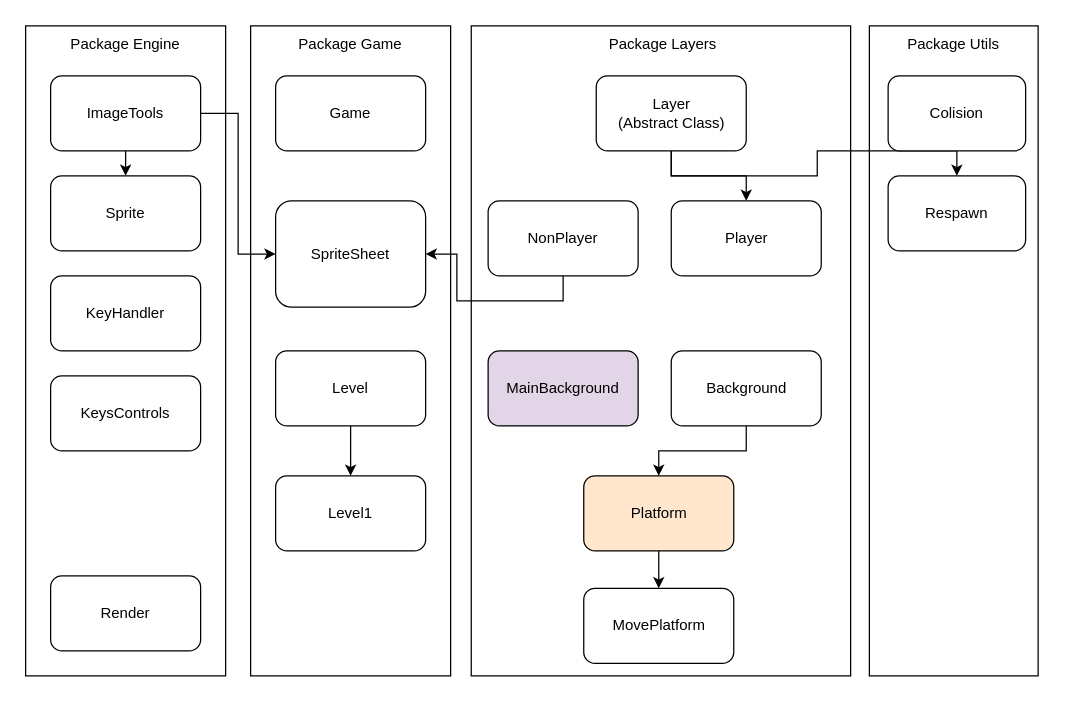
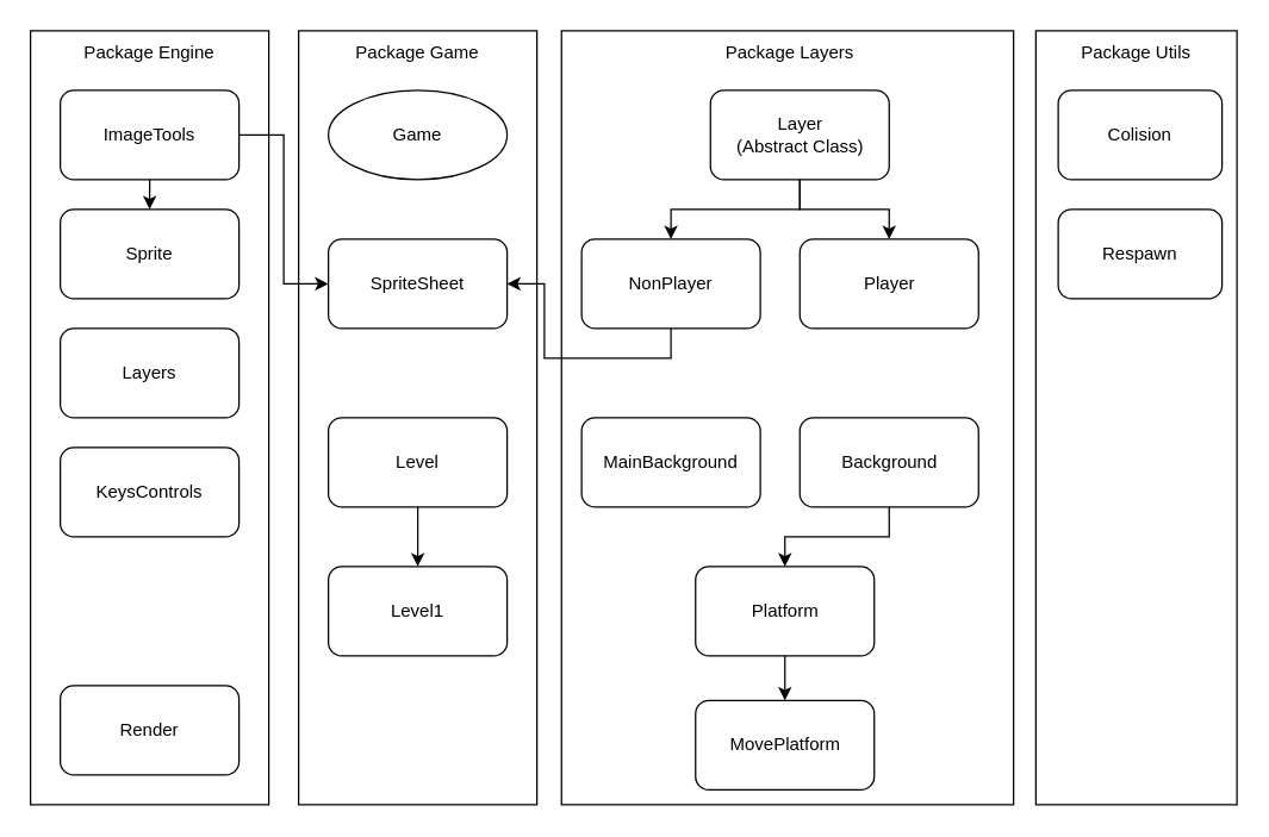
  <mxCell id="0" />
  <mxCell id="1" parent="0" />
  <mxCell id="2" value="" style="rounded=0;whiteSpace=wrap;html=1;" vertex="1" parent="1"><mxGeometry x="695" y="20" width="135" height="520" as="geometry" /></mxCell>
  <mxCell id="3" value="" style="rounded=0;whiteSpace=wrap;html=1;" vertex="1" parent="1"><mxGeometry x="376.5" y="20" width="303.5" height="520" as="geometry" /></mxCell>
  <mxCell id="4" value="" style="rounded=0;whiteSpace=wrap;html=1;" vertex="1" parent="1"><mxGeometry x="200" y="20" width="160" height="520" as="geometry" /></mxCell>
  <mxCell id="5" value="Package Game" style="text;html=1;strokeColor=none;fillColor=none;align=center;verticalAlign=middle;whiteSpace=wrap;rounded=0;" vertex="1" parent="1"><mxGeometry x="200" y="20" width="160" height="30" as="geometry" /></mxCell>
  <mxCell id="6" value="" style="rounded=0;whiteSpace=wrap;html=1;" vertex="1" parent="1"><mxGeometry x="20" y="20" width="160" height="520" as="geometry" /></mxCell>
  <mxCell id="7" style="edgeStyle=orthogonalEdgeStyle;rounded=0;orthogonalLoop=1;jettySize=auto;html=1;exitX=1;exitY=0.5;exitDx=0;exitDy=0;entryX=0;entryY=0.5;entryDx=0;entryDy=0;" edge="1" parent="1" source="9" target="24"><mxGeometry relative="1" as="geometry" /></mxCell>
  <mxCell id="8" style="edgeStyle=orthogonalEdgeStyle;rounded=0;orthogonalLoop=1;jettySize=auto;html=1;exitX=0.5;exitY=1;exitDx=0;exitDy=0;entryX=0.5;entryY=0;entryDx=0;entryDy=0;" edge="1" parent="1" source="9" target="13"><mxGeometry relative="1" as="geometry" /></mxCell>
  <mxCell id="9" value="ImageTools" style="rounded=1;whiteSpace=wrap;html=1;" vertex="1" parent="1"><mxGeometry x="40" y="60" width="120" height="60" as="geometry" /></mxCell>
- <mxCell id="10" value="KeyHandler" style="rounded=1;whiteSpace=wrap;html=1;" vertex="1" parent="1"><mxGeometry x="40" y="220" width="120" height="60" as="geometry" /></mxCell>
+ <mxCell id="10" value="Layers" style="rounded=1;whiteSpace=wrap;html=1;" vertex="1" parent="1"><mxGeometry x="40" y="220" width="120" height="60" as="geometry" /></mxCell>
  <mxCell id="11" value="KeysControls" style="rounded=1;whiteSpace=wrap;html=1;" vertex="1" parent="1"><mxGeometry x="40" y="300" width="120" height="60" as="geometry" /></mxCell>
  <mxCell id="12" value="Render" style="rounded=1;whiteSpace=wrap;html=1;" vertex="1" parent="1"><mxGeometry x="40" y="460" width="120" height="60" as="geometry" /></mxCell>
  <mxCell id="13" value="Sprite" style="rounded=1;whiteSpace=wrap;html=1;" vertex="1" parent="1"><mxGeometry x="40" y="140" width="120" height="60" as="geometry" /></mxCell>
- <mxCell id="14" value="Game" style="rounded=1;whiteSpace=wrap;html=1;" vertex="1" parent="1"><mxGeometry x="220" y="60" width="120" height="60" as="geometry" /></mxCell>
+ <mxCell id="14" value="Game" style="ellipse;whiteSpace=wrap;html=1;" vertex="1" parent="1"><mxGeometry x="220" y="60" width="120" height="60" as="geometry" /></mxCell>
  <mxCell id="15" style="edgeStyle=orthogonalEdgeStyle;rounded=0;orthogonalLoop=1;jettySize=auto;html=1;exitX=0.5;exitY=1;exitDx=0;exitDy=0;entryX=0.5;entryY=0;entryDx=0;entryDy=0;" edge="1" parent="1" source="16" target="17"><mxGeometry relative="1" as="geometry" /></mxCell>
  <mxCell id="16" value="Level" style="rounded=1;whiteSpace=wrap;html=1;" vertex="1" parent="1"><mxGeometry x="220" y="280" width="120" height="60" as="geometry" /></mxCell>
  <mxCell id="17" value="Level1" style="rounded=1;whiteSpace=wrap;html=1;" vertex="1" parent="1"><mxGeometry x="220" y="380" width="120" height="60" as="geometry" /></mxCell>
  <mxCell id="18" style="edgeStyle=orthogonalEdgeStyle;rounded=0;orthogonalLoop=1;jettySize=auto;html=1;exitX=0.5;exitY=1;exitDx=0;exitDy=0;entryX=0.5;entryY=0;entryDx=0;entryDy=0;" edge="1" parent="1" source="19" target="29"><mxGeometry relative="1" as="geometry" /></mxCell>
  <mxCell id="19" value="Background" style="rounded=1;whiteSpace=wrap;html=1;" vertex="1" parent="1"><mxGeometry x="536.5" y="280" width="120" height="60" as="geometry" /></mxCell>
- <mxCell id="20" style="edgeStyle=orthogonalEdgeStyle;rounded=0;orthogonalLoop=1;jettySize=auto;html=1;exitX=0.5;exitY=1;exitDx=0;exitDy=0;" edge="1" parent="1" source="22" target="32"><mxGeometry relative="1" as="geometry" /></mxCell>
+ <mxCell id="20" style="edgeStyle=orthogonalEdgeStyle;rounded=0;orthogonalLoop=1;jettySize=auto;html=1;exitX=0.5;exitY=1;exitDx=0;exitDy=0;entryX=0.5;entryY=0;entryDx=0;entryDy=0;" edge="1" parent="1" source="22" target="27"><mxGeometry relative="1" as="geometry" /></mxCell>
  <mxCell id="21" style="edgeStyle=orthogonalEdgeStyle;rounded=0;orthogonalLoop=1;jettySize=auto;html=1;exitX=0.5;exitY=1;exitDx=0;exitDy=0;" edge="1" parent="1" source="22" target="30"><mxGeometry relative="1" as="geometry" /></mxCell>
  <mxCell id="22" value="Layer&lt;br&gt;(Abstract Class)" style="rounded=1;whiteSpace=wrap;html=1;" vertex="1" parent="1"><mxGeometry x="476.5" y="60" width="120" height="60" as="geometry" /></mxCell>
- <mxCell id="23" value="MainBackground" style="rounded=1;whiteSpace=wrap;html=1;fillColor=#e1d5e7;" vertex="1" parent="1"><mxGeometry x="390" y="280" width="120" height="60" as="geometry" /></mxCell>
- <mxCell id="24" value="SpriteSheet" style="rounded=1;whiteSpace=wrap;html=1;" vertex="1" parent="1"><mxGeometry x="220" y="160" width="120" height="85" as="geometry" /></mxCell>
+ <mxCell id="23" value="MainBackground" style="rounded=1;whiteSpace=wrap;html=1;" vertex="1" parent="1"><mxGeometry x="390" y="280" width="120" height="60" as="geometry" /></mxCell>
+ <mxCell id="24" value="SpriteSheet" style="rounded=1;whiteSpace=wrap;html=1;" vertex="1" parent="1"><mxGeometry x="220" y="160" width="120" height="60" as="geometry" /></mxCell>
  <mxCell id="25" value="MovePlatform" style="rounded=1;whiteSpace=wrap;html=1;" vertex="1" parent="1"><mxGeometry x="466.5" y="470" width="120" height="60" as="geometry" /></mxCell>
  <mxCell id="26" style="edgeStyle=orthogonalEdgeStyle;rounded=0;orthogonalLoop=1;jettySize=auto;html=1;exitX=0.5;exitY=1;exitDx=0;exitDy=0;" edge="1" parent="1" source="27" target="24"><mxGeometry relative="1" as="geometry" /></mxCell>
  <mxCell id="27" value="NonPlayer" style="rounded=1;whiteSpace=wrap;html=1;" vertex="1" parent="1"><mxGeometry x="390" y="160" width="120" height="60" as="geometry" /></mxCell>
  <mxCell id="28" style="edgeStyle=orthogonalEdgeStyle;rounded=0;orthogonalLoop=1;jettySize=auto;html=1;exitX=0.5;exitY=1;exitDx=0;exitDy=0;entryX=0.5;entryY=0;entryDx=0;entryDy=0;" edge="1" parent="1" source="29" target="25"><mxGeometry relative="1" as="geometry" /></mxCell>
- <mxCell id="29" value="Platform" style="rounded=1;whiteSpace=wrap;html=1;fillColor=#ffe6cc;" vertex="1" parent="1"><mxGeometry x="466.5" y="380" width="120" height="60" as="geometry" /></mxCell>
+ <mxCell id="29" value="Platform" style="rounded=1;whiteSpace=wrap;html=1;" vertex="1" parent="1"><mxGeometry x="466.5" y="380" width="120" height="60" as="geometry" /></mxCell>
  <mxCell id="30" value="Player" style="rounded=1;whiteSpace=wrap;html=1;" vertex="1" parent="1"><mxGeometry x="536.5" y="160" width="120" height="60" as="geometry" /></mxCell>
  <mxCell id="31" value="Colision" style="rounded=1;whiteSpace=wrap;html=1;" vertex="1" parent="1"><mxGeometry x="710" y="60" width="110" height="60" as="geometry" /></mxCell>
  <mxCell id="32" value="Respawn" style="rounded=1;whiteSpace=wrap;html=1;" vertex="1" parent="1"><mxGeometry x="710" y="140" width="110" height="60" as="geometry" /></mxCell>
  <mxCell id="33" value="Package Engine" style="text;html=1;strokeColor=none;fillColor=none;align=center;verticalAlign=middle;whiteSpace=wrap;rounded=0;" vertex="1" parent="1"><mxGeometry x="35" y="20" width="130" height="30" as="geometry" /></mxCell>
  <mxCell id="34" value="Package Layers" style="text;html=1;strokeColor=none;fillColor=none;align=center;verticalAlign=middle;whiteSpace=wrap;rounded=0;" vertex="1" parent="1"><mxGeometry x="380" y="20" width="300" height="30" as="geometry" /></mxCell>
  <mxCell id="35" value="Package Utils" style="text;html=1;strokeColor=none;fillColor=none;align=center;verticalAlign=middle;whiteSpace=wrap;rounded=0;" vertex="1" parent="1"><mxGeometry x="695" y="20" width="135" height="30" as="geometry" /></mxCell>
